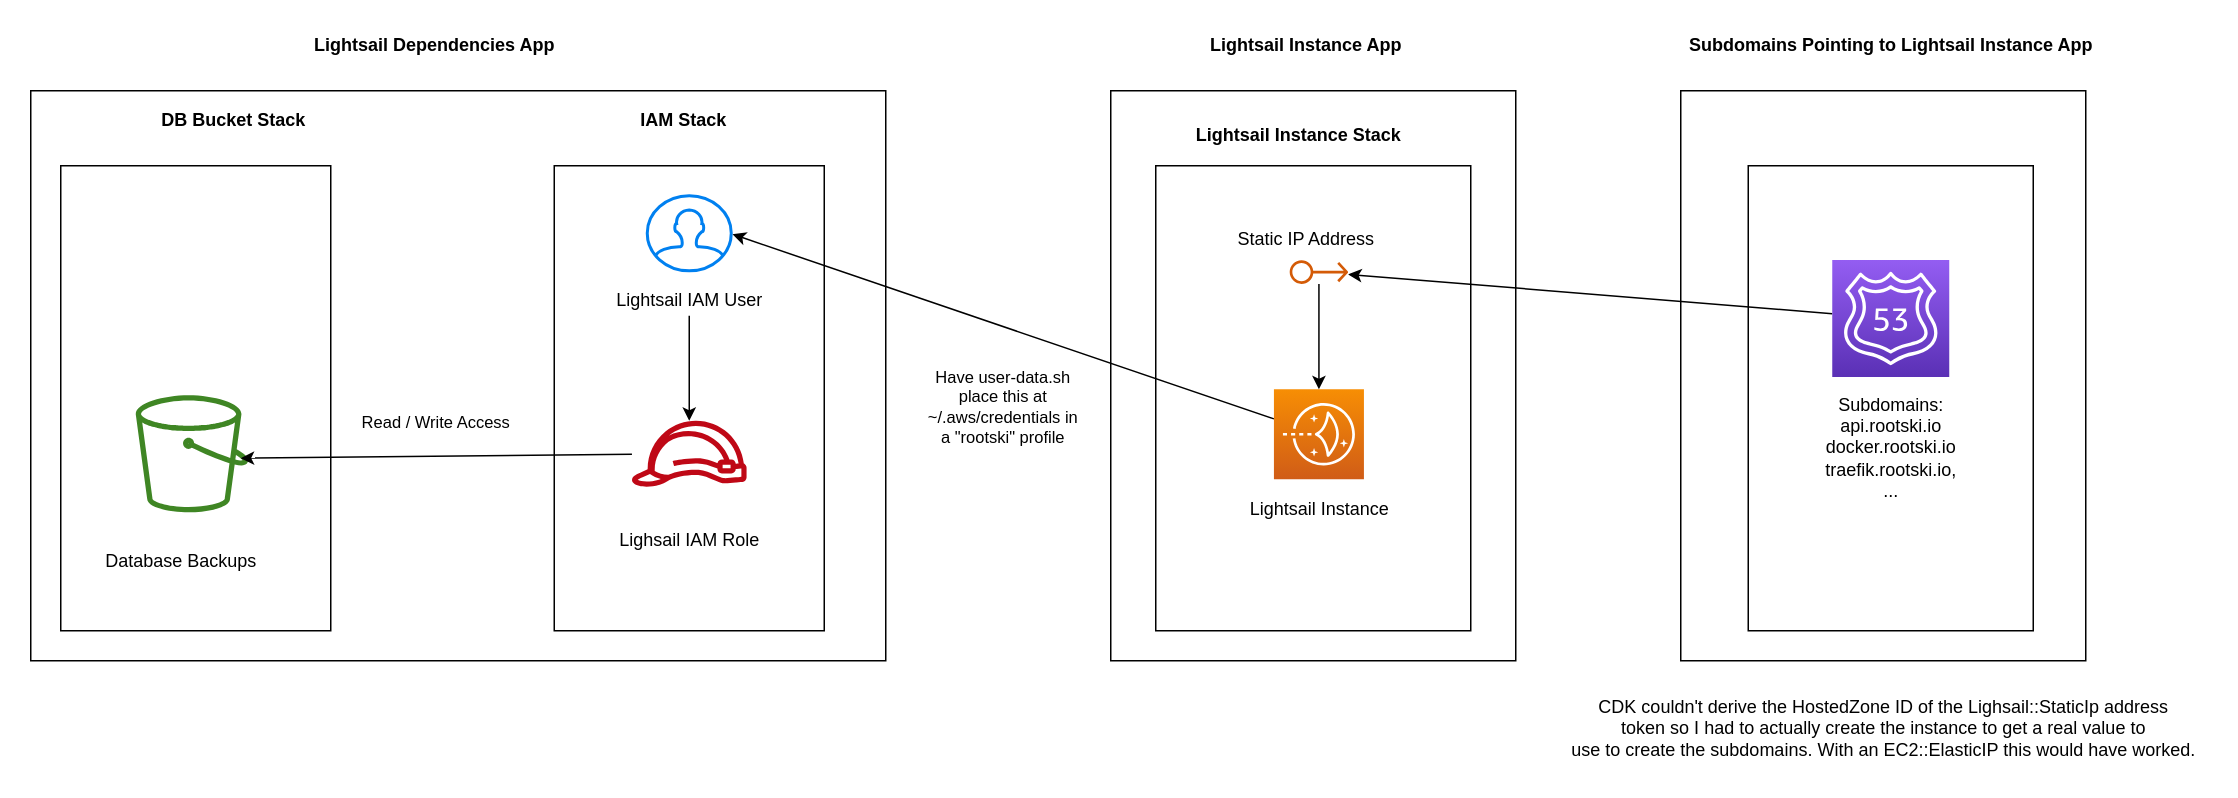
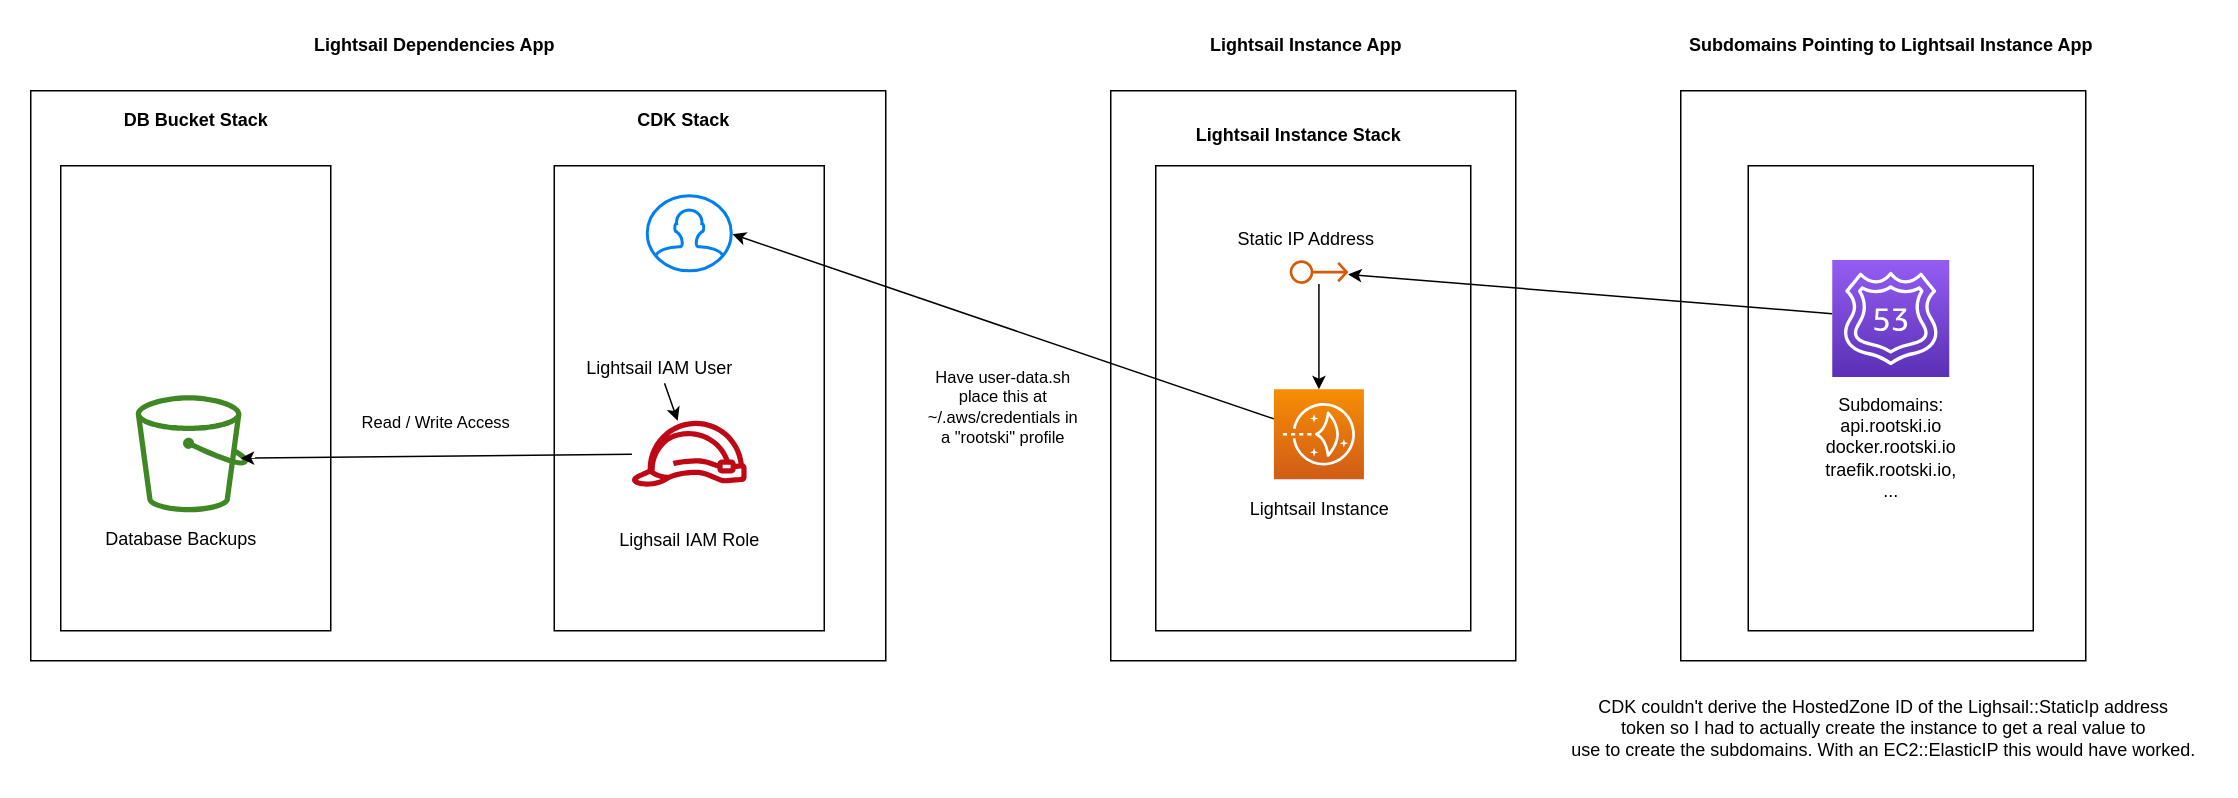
  <mxCell id="0" />
  <mxCell id="1" parent="0" />
  <mxCell id="2" value="" style="rounded=0;whiteSpace=wrap;html=1;" parent="1" vertex="1"><mxGeometry x="1120" y="60" width="270" height="380" as="geometry" /></mxCell>
  <mxCell id="3" value="" style="rounded=0;whiteSpace=wrap;html=1;" parent="1" vertex="1"><mxGeometry x="740" y="60" width="270" height="380" as="geometry" /></mxCell>
  <mxCell id="4" value="" style="rounded=0;whiteSpace=wrap;html=1;" parent="1" vertex="1"><mxGeometry x="20" y="60" width="570" height="380" as="geometry" /></mxCell>
  <mxCell id="5" value="" style="whiteSpace=wrap;html=1;" parent="1" vertex="1"><mxGeometry x="770" y="110" width="210" height="310" as="geometry" /></mxCell>
  <mxCell id="6" value="" style="whiteSpace=wrap;html=1;" parent="1" vertex="1"><mxGeometry x="369" y="110" width="180" height="310" as="geometry" /></mxCell>
  <mxCell id="7" value="" style="whiteSpace=wrap;html=1;" parent="1" vertex="1"><mxGeometry x="40" y="110" width="180" height="310" as="geometry" /></mxCell>
  <mxCell id="8" value="" style="sketch=0;outlineConnect=0;fontColor=#232F3E;gradientColor=none;fillColor=#3F8624;strokeColor=none;dashed=0;verticalLabelPosition=bottom;verticalAlign=top;align=center;html=1;fontSize=12;fontStyle=0;aspect=fixed;pointerEvents=1;shape=mxgraph.aws4.bucket;" parent="1" vertex="1"><mxGeometry x="90" y="263" width="75" height="78" as="geometry" /></mxCell>
- <mxCell id="9" value="Database Backups" style="text;html=1;resizable=0;autosize=1;align=center;verticalAlign=middle;points=[];fillColor=none;strokeColor=none;rounded=0;" parent="1" vertex="1"><mxGeometry x="60" y="364" width="120" height="20" as="geometry" /></mxCell>
+ <mxCell id="9" value="Database Backups" style="text;html=1;resizable=0;autosize=1;align=center;verticalAlign=middle;points=[];fillColor=none;strokeColor=none;rounded=0;" parent="1" vertex="1"><mxGeometry x="60" y="349" width="120" height="20" as="geometry" /></mxCell>
  <mxCell id="10" style="edgeStyle=none;html=1;entryX=0.933;entryY=0.538;entryDx=0;entryDy=0;entryPerimeter=0;" parent="1" source="12" target="8" edge="1"><mxGeometry relative="1" as="geometry"><mxPoint x="280" y="302" as="targetPoint" /></mxGeometry></mxCell>
  <mxCell id="11" value="Read / Write Access" style="edgeLabel;html=1;align=center;verticalAlign=middle;resizable=0;points=[];" parent="10" vertex="1" connectable="0"><mxGeometry x="0.309" y="-2" relative="1" as="geometry"><mxPoint x="40" y="-22" as="offset" /></mxGeometry></mxCell>
  <mxCell id="12" value="" style="sketch=0;outlineConnect=0;fontColor=#232F3E;gradientColor=none;fillColor=#BF0816;strokeColor=none;dashed=0;verticalLabelPosition=bottom;verticalAlign=top;align=center;html=1;fontSize=12;fontStyle=0;aspect=fixed;pointerEvents=1;shape=mxgraph.aws4.role;" parent="1" vertex="1"><mxGeometry x="420" y="280" width="78" height="44" as="geometry" /></mxCell>
  <mxCell id="13" style="edgeStyle=none;html=1;" parent="1" source="14" target="12" edge="1"><mxGeometry relative="1" as="geometry" /></mxCell>
- <mxCell id="14" value="Lightsail IAM User" style="text;html=1;align=center;verticalAlign=middle;resizable=0;points=[];autosize=1;strokeColor=none;fillColor=none;" parent="1" vertex="1"><mxGeometry x="404" y="190" width="110" height="20" as="geometry" /></mxCell>
+ <mxCell id="14" value="Lightsail IAM User" style="text;html=1;align=center;verticalAlign=middle;resizable=0;points=[];autosize=1;strokeColor=none;fillColor=none;" parent="1" vertex="1"><mxGeometry x="384" y="235" width="110" height="20" as="geometry" /></mxCell>
  <mxCell id="15" value="" style="html=1;verticalLabelPosition=bottom;align=center;labelBackgroundColor=#ffffff;verticalAlign=top;strokeWidth=2;strokeColor=#0080F0;shadow=0;dashed=0;shape=mxgraph.ios7.icons.user;" parent="1" vertex="1"><mxGeometry x="431" y="130" width="56" height="50" as="geometry" /></mxCell>
  <mxCell id="16" value="Lighsail IAM Role" style="text;html=1;align=center;verticalAlign=middle;resizable=0;points=[];autosize=1;strokeColor=none;fillColor=none;" parent="1" vertex="1"><mxGeometry x="404" y="350" width="110" height="20" as="geometry" /></mxCell>
  <mxCell id="17" style="html=1;entryX=1.015;entryY=0.513;entryDx=0;entryDy=0;entryPerimeter=0;" parent="1" source="19" target="15" edge="1"><mxGeometry relative="1" as="geometry" /></mxCell>
  <mxCell id="18" value="Have user-data.sh&lt;br&gt;place this at&lt;br&gt;~/.aws/credentials in&lt;br&gt;a &quot;rootski&quot; profile" style="edgeLabel;html=1;align=center;verticalAlign=middle;resizable=0;points=[];" parent="17" vertex="1" connectable="0"><mxGeometry x="0.005" y="-1" relative="1" as="geometry"><mxPoint y="55" as="offset" /></mxGeometry></mxCell>
  <mxCell id="19" value="" style="sketch=0;points=[[0,0,0],[0.25,0,0],[0.5,0,0],[0.75,0,0],[1,0,0],[0,1,0],[0.25,1,0],[0.5,1,0],[0.75,1,0],[1,1,0],[0,0.25,0],[0,0.5,0],[0,0.75,0],[1,0.25,0],[1,0.5,0],[1,0.75,0]];outlineConnect=0;fontColor=#232F3E;gradientColor=#F78E04;gradientDirection=north;fillColor=#D05C17;strokeColor=#ffffff;dashed=0;verticalLabelPosition=bottom;verticalAlign=top;align=center;html=1;fontSize=12;fontStyle=0;aspect=fixed;shape=mxgraph.aws4.resourceIcon;resIcon=mxgraph.aws4.lightsail;" parent="1" vertex="1"><mxGeometry x="848.79" y="259" width="60" height="60" as="geometry" /></mxCell>
  <mxCell id="20" value="Lightsail Instance" style="text;html=1;align=center;verticalAlign=middle;resizable=0;points=[];autosize=1;strokeColor=none;fillColor=none;" parent="1" vertex="1"><mxGeometry x="823.79" y="329" width="110" height="20" as="geometry" /></mxCell>
  <mxCell id="21" style="edgeStyle=none;html=1;entryX=0.5;entryY=0;entryDx=0;entryDy=0;entryPerimeter=0;" parent="1" source="22" target="19" edge="1"><mxGeometry relative="1" as="geometry" /></mxCell>
  <mxCell id="22" value="" style="sketch=0;outlineConnect=0;fontColor=#232F3E;gradientColor=none;fillColor=#D45B07;strokeColor=none;dashed=0;verticalLabelPosition=bottom;verticalAlign=top;align=center;html=1;fontSize=12;fontStyle=0;aspect=fixed;pointerEvents=1;shape=mxgraph.aws4.elastic_ip_address;rotation=0;" parent="1" vertex="1"><mxGeometry x="859.29" y="172.75" width="39" height="16.25" as="geometry" /></mxCell>
  <mxCell id="23" value="Static IP Address" style="text;html=1;align=center;verticalAlign=middle;resizable=0;points=[];autosize=1;strokeColor=none;fillColor=none;" parent="1" vertex="1"><mxGeometry x="814.79" y="149" width="110" height="20" as="geometry" /></mxCell>
- <mxCell id="24" value="&lt;b&gt;DB Bucket Stack&lt;/b&gt;" style="text;html=1;align=center;verticalAlign=middle;resizable=0;points=[];autosize=1;strokeColor=none;fillColor=none;" parent="1" vertex="1"><mxGeometry x="100" y="70" width="110" height="20" as="geometry" /></mxCell>
- <mxCell id="25" value="&lt;b&gt;IAM Stack&lt;/b&gt;" style="text;html=1;align=center;verticalAlign=middle;resizable=0;points=[];autosize=1;strokeColor=none;fillColor=none;" parent="1" vertex="1"><mxGeometry x="420" y="70" width="70" height="20" as="geometry" /></mxCell>
+ <mxCell id="24" value="&lt;b&gt;DB Bucket Stack&lt;/b&gt;" style="text;html=1;align=center;verticalAlign=middle;resizable=0;points=[];autosize=1;strokeColor=none;fillColor=none;" parent="1" vertex="1"><mxGeometry x="75" y="70" width="110" height="20" as="geometry" /></mxCell>
+ <mxCell id="25" value="&lt;b&gt;CDK Stack&lt;/b&gt;" style="text;html=1;align=center;verticalAlign=middle;resizable=0;points=[];autosize=1;strokeColor=none;fillColor=none;" parent="1" vertex="1"><mxGeometry x="420" y="70" width="70" height="20" as="geometry" /></mxCell>
  <mxCell id="26" value="&lt;b&gt;Lightsail Instance Stack&lt;/b&gt;" style="text;html=1;align=center;verticalAlign=middle;resizable=0;points=[];autosize=1;strokeColor=none;fillColor=none;" parent="1" vertex="1"><mxGeometry x="790" y="80" width="150" height="20" as="geometry" /></mxCell>
  <mxCell id="27" value="" style="whiteSpace=wrap;html=1;" parent="1" vertex="1"><mxGeometry x="1165" y="110" width="190" height="310" as="geometry" /></mxCell>
  <mxCell id="28" value="&lt;b&gt;Lightsail Dependencies App&lt;/b&gt;" style="text;html=1;align=center;verticalAlign=middle;resizable=0;points=[];autosize=1;strokeColor=none;fillColor=none;" parent="1" vertex="1"><mxGeometry x="199" y="20" width="180" height="20" as="geometry" /></mxCell>
  <mxCell id="29" value="&lt;b&gt;Lightsail Instance App&lt;/b&gt;" style="text;html=1;align=center;verticalAlign=middle;resizable=0;points=[];autosize=1;strokeColor=none;fillColor=none;" parent="1" vertex="1"><mxGeometry x="800" y="20" width="140" height="20" as="geometry" /></mxCell>
  <mxCell id="30" style="edgeStyle=none;html=1;" parent="1" source="31" target="22" edge="1"><mxGeometry relative="1" as="geometry" /></mxCell>
  <mxCell id="31" value="" style="sketch=0;points=[[0,0,0],[0.25,0,0],[0.5,0,0],[0.75,0,0],[1,0,0],[0,1,0],[0.25,1,0],[0.5,1,0],[0.75,1,0],[1,1,0],[0,0.25,0],[0,0.5,0],[0,0.75,0],[1,0.25,0],[1,0.5,0],[1,0.75,0]];outlineConnect=0;fontColor=#232F3E;gradientColor=#945DF2;gradientDirection=north;fillColor=#5A30B5;strokeColor=#ffffff;dashed=0;verticalLabelPosition=bottom;verticalAlign=top;align=center;html=1;fontSize=12;fontStyle=0;aspect=fixed;shape=mxgraph.aws4.resourceIcon;resIcon=mxgraph.aws4.route_53;" parent="1" vertex="1"><mxGeometry x="1221" y="172.75" width="78" height="78" as="geometry" /></mxCell>
  <mxCell id="32" value="Subdomains:&lt;br&gt;api.rootski.io&lt;br&gt;docker.rootski.io&lt;br&gt;traefik.rootski.io,&lt;br&gt;..." style="text;html=1;align=center;verticalAlign=middle;resizable=0;points=[];autosize=1;strokeColor=none;fillColor=none;" parent="1" vertex="1"><mxGeometry x="1210" y="263" width="100" height="70" as="geometry" /></mxCell>
  <mxCell id="33" value="&lt;b&gt;Subdomains Pointing to Lightsail Instance App&lt;/b&gt;" style="text;html=1;align=center;verticalAlign=middle;resizable=0;points=[];autosize=1;strokeColor=none;fillColor=none;" parent="1" vertex="1"><mxGeometry x="1120" y="20" width="280" height="20" as="geometry" /></mxCell>
  <mxCell id="34" value="CDK couldn't derive the HostedZone ID of the Lighsail::StaticIp address&lt;br&gt;token so I had to actually create the instance to get a real value to&lt;br&gt;use to create the subdomains. With an EC2::ElasticIP this would have worked." style="text;html=1;align=center;verticalAlign=middle;resizable=0;points=[];autosize=1;strokeColor=none;fillColor=none;" parent="1" vertex="1"><mxGeometry x="1040" y="460" width="430" height="50" as="geometry" /></mxCell>
